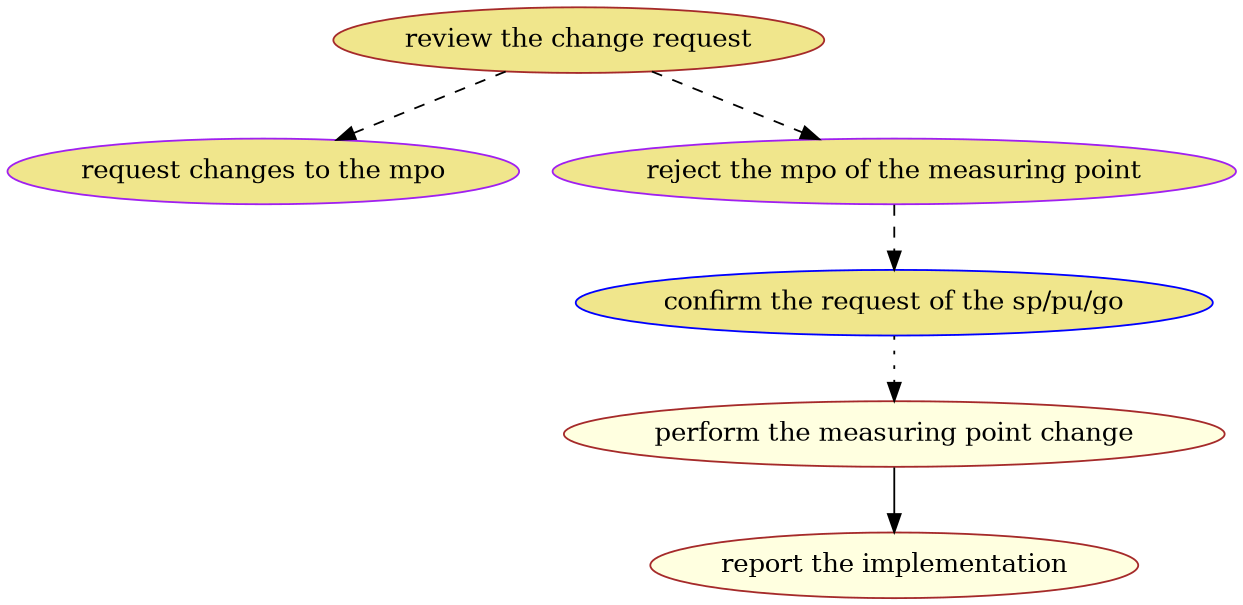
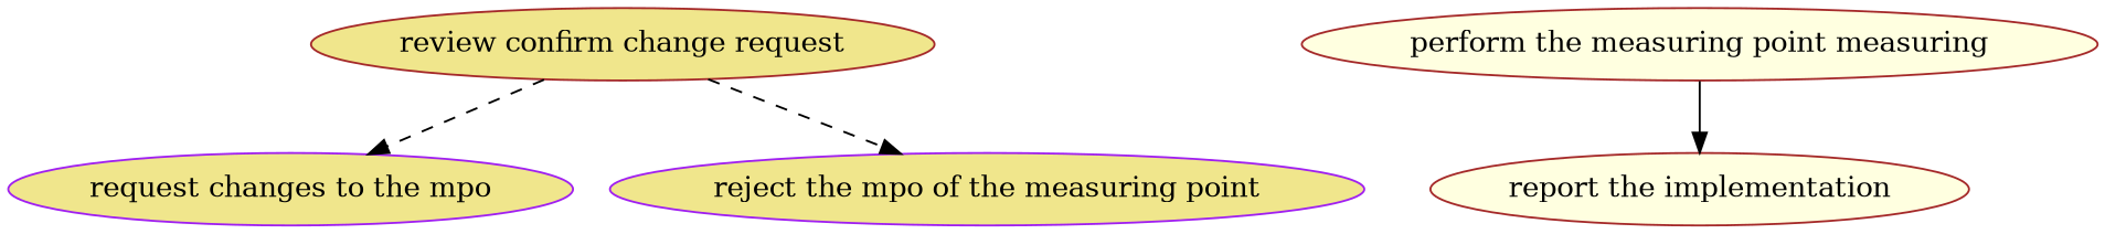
  strict digraph {
    node [color=brown fillcolor=khaki style=filled]
    edge [attrs="{'type': 'flow', 'label': 'flow'}" style=dashed]
    "request changes to the mpo" [attrs="{'type': 'Activity', 'label': 'request changes to the mpo'}" color=purple]
-   "review the change request" [attrs="{'type': 'Activity', 'label': 'review the change request'}"]
+   "review the change request" [attrs="{'type': 'Activity', 'label': 'review the change request'}" label="review confirm change request"]
    n3 [attrs="{'type': 'Activity', 'label': 'reject the change of the measuring point'}" color=purple label="reject the mpo of the measuring point"]
-   "confirm the request of the sp/pu/go" [attrs="{'type': 'Activity', 'label': 'confirm the request of the sp/pu/go'}" color=blue]
-   "perform the measuring point change" [attrs="{'type': 'Activity', 'label': 'perform the measuring point change'}" fillcolor=lightyellow]
+   "perform the measuring point change" [attrs="{'type': 'Activity', 'label': 'perform the measuring point change'}" fillcolor=lightyellow label="perform the measuring point measuring"]
    "report the implementation" [attrs="{'type': 'Activity', 'label': 'report the implementation'}" fillcolor=lightyellow]
    "review the change request" -> "request changes to the mpo"
    "review the change request" -> n3
-   n3 -> "confirm the request of the sp/pu/go"
-   "confirm the request of the sp/pu/go" -> "perform the measuring point change" [style=dotted]
    "perform the measuring point change" -> "report the implementation" [style=solid]
  }
